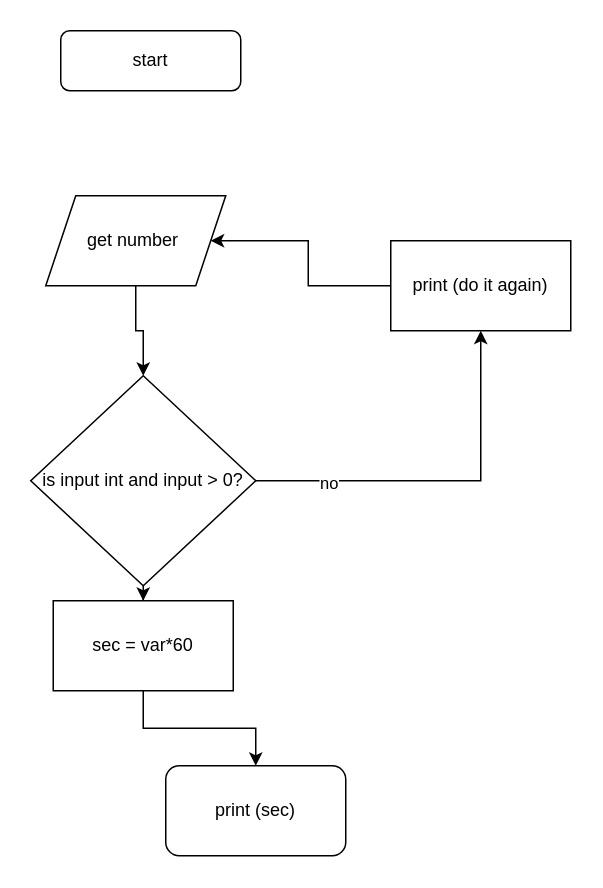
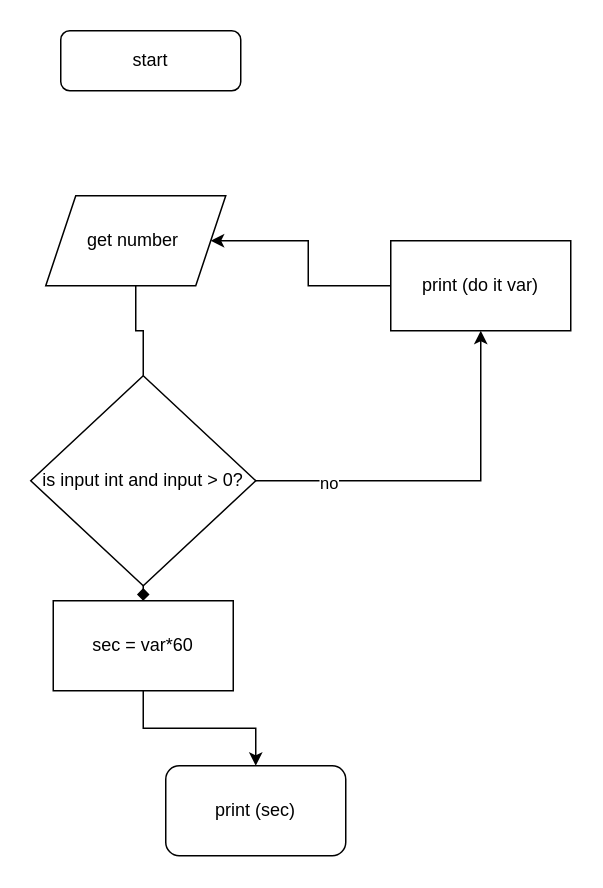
  <mxCell id="0" />
  <mxCell id="1" parent="0" />
  <mxCell id="2" value="start" style="rounded=1;whiteSpace=wrap;html=1;fontSize=12;glass=0;strokeWidth=1;shadow=0;" parent="1" vertex="1"><mxGeometry x="40" y="20" width="120" height="40" as="geometry" /></mxCell>
- <mxCell id="3" style="edgeStyle=orthogonalEdgeStyle;rounded=0;orthogonalLoop=1;jettySize=auto;html=1;entryX=0.5;entryY=0;entryDx=0;entryDy=0;" edge="1" parent="1" source="4" target="8"><mxGeometry relative="1" as="geometry" /></mxCell>
+ <mxCell id="3" style="edgeStyle=orthogonalEdgeStyle;rounded=0;orthogonalLoop=1;jettySize=auto;html=1;entryX=0.5;entryY=0;entryDx=0;entryDy=0;endArrow=none;" edge="1" parent="1" source="4" target="8"><mxGeometry relative="1" as="geometry" /></mxCell>
  <mxCell id="4" value="get number&amp;nbsp;" style="shape=parallelogram;perimeter=parallelogramPerimeter;whiteSpace=wrap;html=1;fixedSize=1;" vertex="1" parent="1"><mxGeometry x="30" y="130" width="120" height="60" as="geometry" /></mxCell>
  <mxCell id="5" style="edgeStyle=orthogonalEdgeStyle;rounded=0;orthogonalLoop=1;jettySize=auto;html=1;" edge="1" parent="1" source="8" target="10"><mxGeometry relative="1" as="geometry"><mxPoint x="320" y="190" as="targetPoint" /></mxGeometry></mxCell>
  <mxCell id="6" value="no" style="edgeLabel;html=1;align=center;verticalAlign=middle;resizable=0;points=[];" vertex="1" connectable="0" parent="5"><mxGeometry x="-0.613" y="-1" relative="1" as="geometry"><mxPoint as="offset" /></mxGeometry></mxCell>
- <mxCell id="7" style="edgeStyle=orthogonalEdgeStyle;rounded=0;orthogonalLoop=1;jettySize=auto;html=1;" edge="1" parent="1" source="8" target="12"><mxGeometry relative="1" as="geometry"><mxPoint x="95" y="430" as="targetPoint" /></mxGeometry></mxCell>
+ <mxCell id="7" style="edgeStyle=orthogonalEdgeStyle;rounded=0;orthogonalLoop=1;jettySize=auto;html=1;endArrow=diamond;" edge="1" parent="1" source="8" target="12"><mxGeometry relative="1" as="geometry"><mxPoint x="95" y="430" as="targetPoint" /></mxGeometry></mxCell>
  <mxCell id="8" value="is input int and input &amp;gt; 0?" style="rhombus;whiteSpace=wrap;html=1;" vertex="1" parent="1"><mxGeometry x="20" y="250" width="150" height="140" as="geometry" /></mxCell>
  <mxCell id="9" style="edgeStyle=orthogonalEdgeStyle;rounded=0;orthogonalLoop=1;jettySize=auto;html=1;" edge="1" parent="1" source="10" target="4"><mxGeometry relative="1" as="geometry" /></mxCell>
- <mxCell id="10" value="print (do it again)" style="rounded=0;whiteSpace=wrap;html=1;" vertex="1" parent="1"><mxGeometry x="260" y="160" width="120" height="60" as="geometry" /></mxCell>
+ <mxCell id="10" value="print (do it var)" style="rounded=0;whiteSpace=wrap;html=1;" vertex="1" parent="1"><mxGeometry x="260" y="160" width="120" height="60" as="geometry" /></mxCell>
  <mxCell id="11" style="edgeStyle=orthogonalEdgeStyle;rounded=0;orthogonalLoop=1;jettySize=auto;html=1;" edge="1" parent="1" source="12" target="13"><mxGeometry relative="1" as="geometry"><mxPoint x="90" y="530" as="targetPoint" /></mxGeometry></mxCell>
  <mxCell id="12" value="sec = var*60" style="rounded=0;whiteSpace=wrap;html=1;" vertex="1" parent="1"><mxGeometry x="35" y="400" width="120" height="60" as="geometry" /></mxCell>
  <mxCell id="13" value="print (sec)" style="rounded=1;whiteSpace=wrap;html=1;" vertex="1" parent="1"><mxGeometry x="110" y="510" width="120" height="60" as="geometry" /></mxCell>
